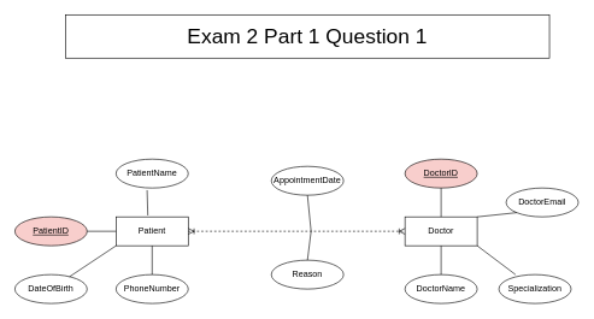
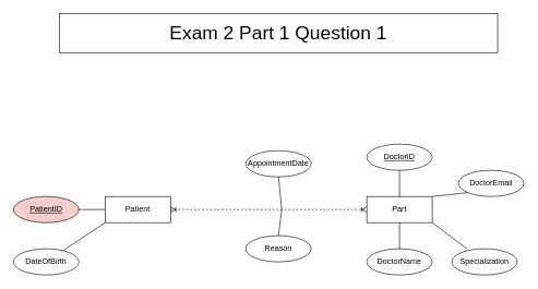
  <mxCell id="0" />
  <mxCell id="1" parent="0" />
  <mxCell id="2" value="&lt;font style=&quot;font-size: 29px;&quot;&gt;Exam 2 Part 1 Question 1&lt;/font&gt;" style="rounded=0;whiteSpace=wrap;html=1;" vertex="1" parent="1"><mxGeometry x="90" y="20" width="670" height="60" as="geometry" /></mxCell>
  <mxCell id="3" value="Patient" style="whiteSpace=wrap;html=1;align=center;" vertex="1" parent="1"><mxGeometry x="160" y="300" width="100" height="40" as="geometry" /></mxCell>
  <mxCell id="4" value="PatientID" style="ellipse;whiteSpace=wrap;html=1;align=center;fontStyle=4;fillColor=#f8cecc;" vertex="1" parent="1"><mxGeometry x="20" y="300" width="100" height="40" as="geometry" /></mxCell>
  <mxCell id="5" value="DateOfBirth" style="ellipse;whiteSpace=wrap;html=1;align=center;" vertex="1" parent="1"><mxGeometry x="20" y="380" width="100" height="40" as="geometry" /></mxCell>
- <mxCell id="6" value="PatientName" style="ellipse;whiteSpace=wrap;html=1;align=center;" vertex="1" parent="1"><mxGeometry x="160" y="220" width="100" height="40" as="geometry" /></mxCell>
- <mxCell id="7" value="" style="endArrow=none;html=1;rounded=0;exitX=0.43;exitY=1.075;exitDx=0;exitDy=0;exitPerimeter=0;entryX=0.44;entryY=-0.05;entryDx=0;entryDy=0;entryPerimeter=0;" edge="1" parent="1" source="6" target="3"><mxGeometry relative="1" as="geometry"><mxPoint x="350" y="350" as="sourcePoint" /><mxPoint x="510" y="350" as="targetPoint" /></mxGeometry></mxCell>
  <mxCell id="8" value="" style="endArrow=none;html=1;rounded=0;exitX=1;exitY=0.5;exitDx=0;exitDy=0;entryX=0;entryY=0.5;entryDx=0;entryDy=0;" edge="1" parent="1" source="4" target="3"><mxGeometry relative="1" as="geometry"><mxPoint x="350" y="350" as="sourcePoint" /><mxPoint x="510" y="350" as="targetPoint" /></mxGeometry></mxCell>
  <mxCell id="9" value="" style="endArrow=none;html=1;rounded=0;entryX=0;entryY=1;entryDx=0;entryDy=0;" edge="1" parent="1" source="5" target="3"><mxGeometry relative="1" as="geometry"><mxPoint x="350" y="350" as="sourcePoint" /><mxPoint x="510" y="350" as="targetPoint" /></mxGeometry></mxCell>
- <mxCell id="10" value="Doctor" style="whiteSpace=wrap;html=1;align=center;" vertex="1" parent="1"><mxGeometry x="560" y="300" width="100" height="40" as="geometry" /></mxCell>
- <mxCell id="11" value="DoctorID" style="ellipse;whiteSpace=wrap;html=1;align=center;fontStyle=4;fillColor=#f8cecc;" vertex="1" parent="1"><mxGeometry x="560" y="220" width="100" height="40" as="geometry" /></mxCell>
+ <mxCell id="10" value="Part" style="whiteSpace=wrap;html=1;align=center;" vertex="1" parent="1"><mxGeometry x="560" y="300" width="100" height="40" as="geometry" /></mxCell>
+ <mxCell id="11" value="DoctorID" style="ellipse;whiteSpace=wrap;html=1;align=center;fontStyle=4;" vertex="1" parent="1"><mxGeometry x="560" y="220" width="100" height="40" as="geometry" /></mxCell>
  <mxCell id="12" value="DoctorName" style="ellipse;whiteSpace=wrap;html=1;align=center;" vertex="1" parent="1"><mxGeometry x="560" y="380" width="100" height="40" as="geometry" /></mxCell>
  <mxCell id="13" value="Specialization" style="ellipse;whiteSpace=wrap;html=1;align=center;" vertex="1" parent="1"><mxGeometry x="690" y="380" width="100" height="40" as="geometry" /></mxCell>
  <mxCell id="14" value="DoctorEmail" style="ellipse;whiteSpace=wrap;html=1;align=center;" vertex="1" parent="1"><mxGeometry x="700" y="260" width="100" height="40" as="geometry" /></mxCell>
  <mxCell id="15" value="" style="endArrow=none;html=1;rounded=0;exitX=0.5;exitY=0;exitDx=0;exitDy=0;entryX=0.5;entryY=1;entryDx=0;entryDy=0;" edge="1" parent="1" source="10" target="11"><mxGeometry relative="1" as="geometry"><mxPoint x="350" y="350" as="sourcePoint" /><mxPoint x="510" y="350" as="targetPoint" /></mxGeometry></mxCell>
  <mxCell id="16" value="" style="endArrow=none;html=1;rounded=0;entryX=0;entryY=1;entryDx=0;entryDy=0;exitX=1;exitY=0;exitDx=0;exitDy=0;" edge="1" parent="1" source="10" target="14"><mxGeometry relative="1" as="geometry"><mxPoint x="350" y="350" as="sourcePoint" /><mxPoint x="510" y="350" as="targetPoint" /></mxGeometry></mxCell>
  <mxCell id="17" value="" style="endArrow=none;html=1;rounded=0;entryX=0.23;entryY=0;entryDx=0;entryDy=0;entryPerimeter=0;exitX=1;exitY=1;exitDx=0;exitDy=0;" edge="1" parent="1" source="10" target="13"><mxGeometry relative="1" as="geometry"><mxPoint x="350" y="350" as="sourcePoint" /><mxPoint x="510" y="350" as="targetPoint" /></mxGeometry></mxCell>
  <mxCell id="18" value="" style="endArrow=none;html=1;rounded=0;entryX=0.5;entryY=0;entryDx=0;entryDy=0;exitX=0.5;exitY=1;exitDx=0;exitDy=0;" edge="1" parent="1" source="10" target="12"><mxGeometry relative="1" as="geometry"><mxPoint x="350" y="350" as="sourcePoint" /><mxPoint x="510" y="350" as="targetPoint" /></mxGeometry></mxCell>
  <mxCell id="19" value="" style="edgeStyle=entityRelationEdgeStyle;fontSize=12;html=1;endArrow=ERoneToMany;startArrow=ERoneToMany;rounded=0;exitX=1;exitY=0.5;exitDx=0;exitDy=0;entryX=0;entryY=0.5;entryDx=0;entryDy=0;dashed=1;" edge="1" parent="1" source="3" target="10"><mxGeometry width="100" height="100" relative="1" as="geometry"><mxPoint x="380" y="400" as="sourcePoint" /><mxPoint x="480" y="300" as="targetPoint" /></mxGeometry></mxCell>
  <mxCell id="20" value="Reason" style="ellipse;whiteSpace=wrap;html=1;align=center;" vertex="1" parent="1"><mxGeometry x="375" y="360" width="100" height="40" as="geometry" /></mxCell>
  <mxCell id="21" value="AppointmentDate" style="ellipse;whiteSpace=wrap;html=1;align=center;" vertex="1" parent="1"><mxGeometry x="375" y="230" width="100" height="40" as="geometry" /></mxCell>
- <mxCell id="22" value="PhoneNumber" style="ellipse;whiteSpace=wrap;html=1;align=center;" vertex="1" parent="1"><mxGeometry x="160" y="380" width="100" height="40" as="geometry" /></mxCell>
- <mxCell id="23" value="" style="endArrow=none;html=1;rounded=0;exitX=0.5;exitY=0;exitDx=0;exitDy=0;entryX=0.5;entryY=1;entryDx=0;entryDy=0;" edge="1" parent="1" source="22" target="3"><mxGeometry relative="1" as="geometry"><mxPoint x="350" y="350" as="sourcePoint" /><mxPoint x="510" y="350" as="targetPoint" /></mxGeometry></mxCell>
  <mxCell id="24" value="" style="endArrow=none;html=1;rounded=0;exitX=0.5;exitY=0;exitDx=0;exitDy=0;" edge="1" parent="1" source="20"><mxGeometry relative="1" as="geometry"><mxPoint x="350" y="350" as="sourcePoint" /><mxPoint x="430" y="320" as="targetPoint" /></mxGeometry></mxCell>
  <mxCell id="25" value="" style="endArrow=none;html=1;rounded=0;exitX=0.5;exitY=1;exitDx=0;exitDy=0;" edge="1" parent="1" source="21"><mxGeometry relative="1" as="geometry"><mxPoint x="350" y="350" as="sourcePoint" /><mxPoint x="430" y="320" as="targetPoint" /></mxGeometry></mxCell>
